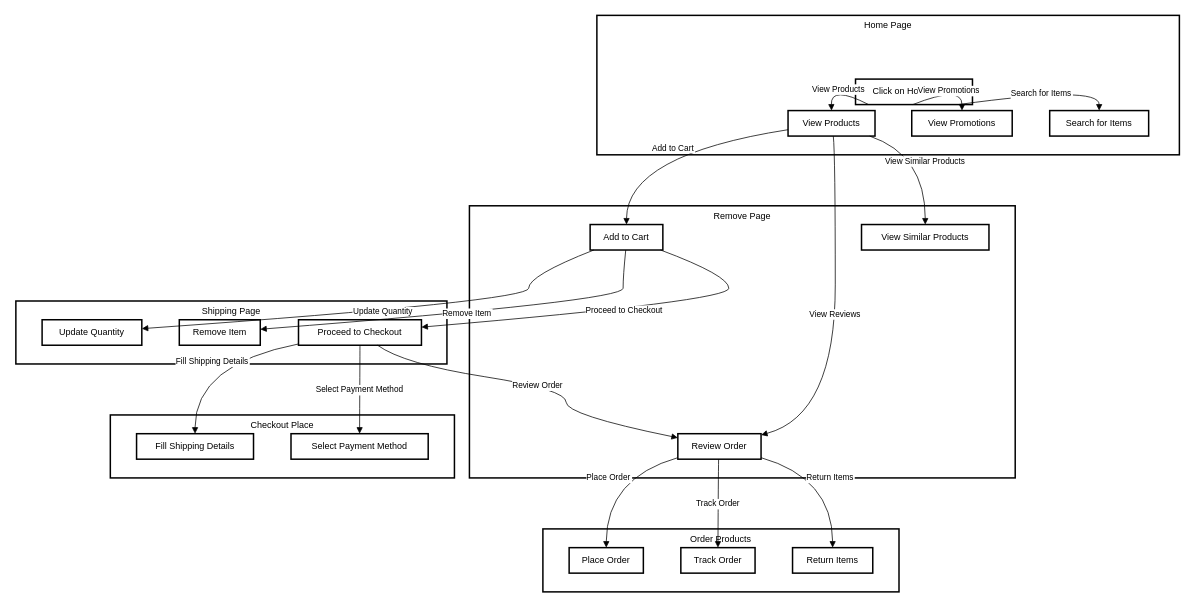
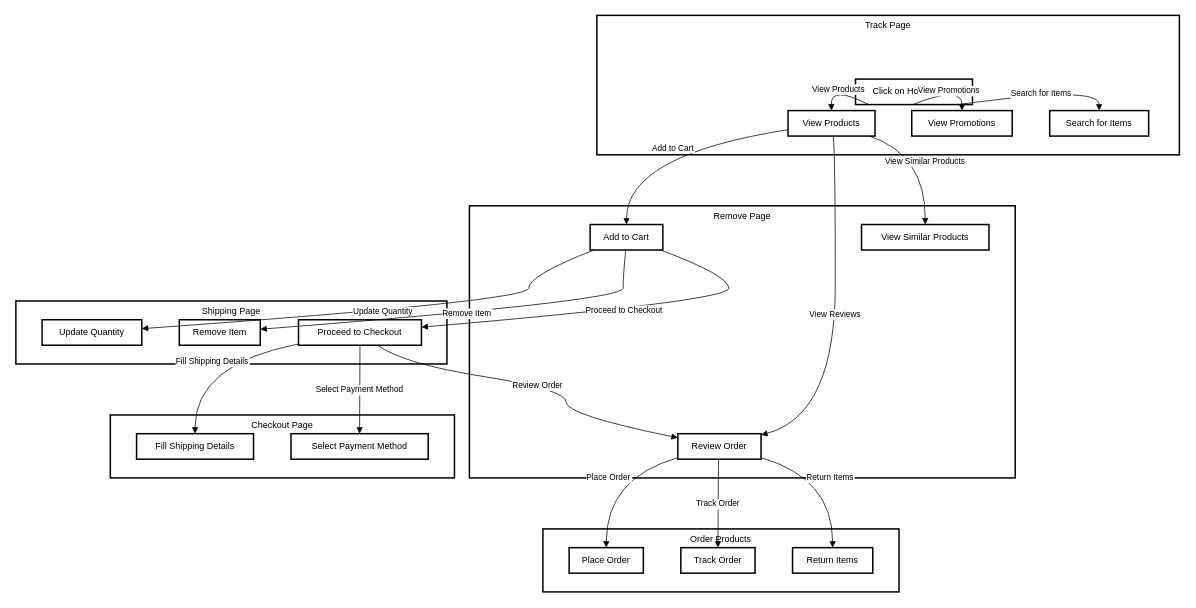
  <mxCell id="0" />
  <mxCell id="1" parent="0" />
  <mxCell id="2" value="Order Products" style="whiteSpace=wrap;strokeWidth=2;verticalAlign=top;" vertex="1" parent="1"><mxGeometry x="723" y="705" width="475" height="84" as="geometry" /></mxCell>
  <mxCell id="3" value="Place Order" style="whiteSpace=wrap;strokeWidth=2;" vertex="1" parent="1"><mxGeometry x="758" y="730" width="99" height="34" as="geometry" /></mxCell>
  <mxCell id="4" value="Track Order" style="whiteSpace=wrap;strokeWidth=2;" vertex="1" parent="1"><mxGeometry x="907" y="730" width="99" height="34" as="geometry" /></mxCell>
  <mxCell id="5" value="Return Items" style="whiteSpace=wrap;strokeWidth=2;" vertex="1" parent="1"><mxGeometry x="1056" y="730" width="107" height="34" as="geometry" /></mxCell>
- <mxCell id="6" value="Checkout Place" style="whiteSpace=wrap;strokeWidth=2;verticalAlign=top;" vertex="1" parent="1"><mxGeometry x="146" y="553" width="459" height="84" as="geometry" /></mxCell>
+ <mxCell id="6" value="Checkout Page" style="whiteSpace=wrap;strokeWidth=2;verticalAlign=top;" vertex="1" parent="1"><mxGeometry x="146" y="553" width="459" height="84" as="geometry" /></mxCell>
  <mxCell id="7" value="Fill Shipping Details" style="whiteSpace=wrap;strokeWidth=2;" vertex="1" parent="1"><mxGeometry x="181" y="578" width="156" height="34" as="geometry" /></mxCell>
  <mxCell id="8" value="Select Payment Method" style="whiteSpace=wrap;strokeWidth=2;" vertex="1" parent="1"><mxGeometry x="387" y="578" width="183" height="34" as="geometry" /></mxCell>
  <mxCell id="9" value="Shipping Page" style="whiteSpace=wrap;strokeWidth=2;verticalAlign=top;" vertex="1" parent="1"><mxGeometry y="401" width="575" height="84" as="geometry" x="20" /></mxCell>
  <mxCell id="10" value="Update Quantity" style="whiteSpace=wrap;strokeWidth=2;" vertex="1" parent="1"><mxGeometry x="55" y="426" width="133" height="34" as="geometry" /></mxCell>
  <mxCell id="11" value="Remove Item" style="whiteSpace=wrap;strokeWidth=2;" vertex="1" parent="1"><mxGeometry x="238" y="426" width="108" height="34" as="geometry" /></mxCell>
  <mxCell id="12" value="Proceed to Checkout" style="whiteSpace=wrap;strokeWidth=2;" vertex="1" parent="1"><mxGeometry x="397" y="426" width="164" height="34" as="geometry" /></mxCell>
  <mxCell id="13" value="Remove Page" style="whiteSpace=wrap;strokeWidth=2;verticalAlign=top;" vertex="1" parent="1"><mxGeometry x="625" y="274" width="728" height="363" as="geometry" /></mxCell>
  <mxCell id="14" value="Add to Cart" style="whiteSpace=wrap;strokeWidth=2;" vertex="1" parent="1"><mxGeometry x="786" y="299" width="97" height="34" as="geometry" /></mxCell>
  <mxCell id="15" value="Review Order" style="whiteSpace=wrap;strokeWidth=2;" vertex="1" parent="1"><mxGeometry x="903" y="578" width="111" height="34" as="geometry" /></mxCell>
  <mxCell id="16" value="View Similar Products" style="whiteSpace=wrap;strokeWidth=2;" vertex="1" parent="1"><mxGeometry x="1148" y="299" width="170" height="34" as="geometry" /></mxCell>
- <mxCell id="17" value="Home Page" style="whiteSpace=wrap;strokeWidth=2;verticalAlign=top;" vertex="1" parent="1"><mxGeometry x="795" width="777" height="186" as="geometry" y="20" /></mxCell>
+ <mxCell id="17" value="Track Page" style="whiteSpace=wrap;strokeWidth=2;verticalAlign=top;" vertex="1" parent="1"><mxGeometry x="795" width="777" height="186" as="geometry" y="20" /></mxCell>
  <mxCell id="18" value="Click on Home Page" style="whiteSpace=wrap;strokeWidth=2;" vertex="1" parent="1"><mxGeometry x="1140" y="105" width="156" height="34" as="geometry" /></mxCell>
  <mxCell id="19" value="View Products" style="whiteSpace=wrap;strokeWidth=2;" vertex="1" parent="1"><mxGeometry x="1050" y="147" width="116" height="34" as="geometry" /></mxCell>
  <mxCell id="20" value="View Promotions" style="whiteSpace=wrap;strokeWidth=2;" vertex="1" parent="1"><mxGeometry x="1215" y="147" width="134" height="34" as="geometry" /></mxCell>
  <mxCell id="21" value="Search for Items" style="whiteSpace=wrap;strokeWidth=2;" vertex="1" parent="1"><mxGeometry x="1399" y="147" width="132" height="34" as="geometry" /></mxCell>
  <mxCell id="22" value="View Products" style="curved=1;startArrow=none;endArrow=block;exitX=0.12;exitY=0.99;entryX=0.5;entryY=0;" edge="1" parent="1" source="18" target="19"><mxGeometry relative="1" as="geometry"><Array as="points"><mxPoint x="1107" y="113" /></Array></mxGeometry></mxCell>
  <mxCell id="23" value="View Promotions" style="curved=1;startArrow=none;endArrow=block;exitX=0.49;exitY=0.99;entryX=0.5;entryY=0;" edge="1" parent="1" source="18" target="20"><mxGeometry relative="1" as="geometry"><Array as="points"><mxPoint x="1282" y="113" /></Array></mxGeometry></mxCell>
  <mxCell id="24" value="Search for Items" style="curved=1;startArrow=none;endArrow=block;exitX=0.87;exitY=0.99;entryX=0.5;entryY=0;" edge="1" parent="1" source="18" target="21"><mxGeometry relative="1" as="geometry"><Array as="points"><mxPoint x="1465" y="113" /></Array></mxGeometry></mxCell>
  <mxCell id="25" value="Add to Cart" style="curved=1;startArrow=none;endArrow=block;exitX=0;exitY=0.75;entryX=0.5;entryY=0;" edge="1" parent="1" source="19" target="14"><mxGeometry relative="1" as="geometry"><Array as="points"><mxPoint x="835" y="206" /></Array></mxGeometry></mxCell>
  <mxCell id="26" value="View Reviews" style="curved=1;startArrow=none;endArrow=block;exitX=0.52;exitY=0.99;entryX=1;entryY=0.05;" edge="1" parent="1" source="19" target="15"><mxGeometry relative="1" as="geometry"><Array as="points"><mxPoint x="1113" y="206" /><mxPoint x="1113" y="553" /></Array></mxGeometry></mxCell>
  <mxCell id="27" value="View Similar Products" style="curved=1;startArrow=none;endArrow=block;exitX=0.93;exitY=0.99;entryX=0.5;entryY=0;" edge="1" parent="1" source="19" target="16"><mxGeometry relative="1" as="geometry"><Array as="points"><mxPoint x="1233" y="206" /></Array></mxGeometry></mxCell>
  <mxCell id="28" value="Update Quantity" style="curved=1;startArrow=none;endArrow=block;exitX=0.06;exitY=0.99;entryX=1;entryY=0.35;" edge="1" parent="1" source="14" target="10"><mxGeometry relative="1" as="geometry"><Array as="points"><mxPoint x="704" y="367" /><mxPoint x="704" y="401" /></Array></mxGeometry></mxCell>
  <mxCell id="29" value="Remove Item" style="curved=1;startArrow=none;endArrow=block;exitX=0.49;exitY=0.99;entryX=1.01;entryY=0.37;" edge="1" parent="1" source="14" target="11"><mxGeometry relative="1" as="geometry"><Array as="points"><mxPoint x="830" y="367" /><mxPoint x="830" y="401" /></Array></mxGeometry></mxCell>
  <mxCell id="30" value="Proceed to Checkout" style="curved=1;startArrow=none;endArrow=block;exitX=0.96;exitY=0.99;entryX=1;entryY=0.29;" edge="1" parent="1" source="14" target="12"><mxGeometry relative="1" as="geometry"><Array as="points"><mxPoint x="971" y="367" /><mxPoint x="971" y="401" /></Array></mxGeometry></mxCell>
  <mxCell id="31" value="Fill Shipping Details" style="curved=1;startArrow=none;endArrow=block;exitX=0;exitY=0.95;entryX=0.5;entryY=0;" edge="1" parent="1" source="12" target="7"><mxGeometry relative="1" as="geometry"><Array as="points"><mxPoint x="259" y="485" /></Array></mxGeometry></mxCell>
  <mxCell id="32" value="Select Payment Method" style="curved=1;startArrow=none;endArrow=block;exitX=0.5;exitY=0.99;entryX=0.5;entryY=0;" edge="1" parent="1" source="12" target="8"><mxGeometry relative="1" as="geometry"><Array as="points" /></mxGeometry></mxCell>
  <mxCell id="33" value="Review Order" style="curved=1;startArrow=none;endArrow=block;exitX=0.64;exitY=0.99;entryX=0;entryY=0.16;" edge="1" parent="1" source="12" target="15"><mxGeometry relative="1" as="geometry"><Array as="points"><mxPoint x="537" y="485" /><mxPoint x="754" y="519" /><mxPoint x="754" y="553" /></Array></mxGeometry></mxCell>
  <mxCell id="34" value="Place Order" style="curved=1;startArrow=none;endArrow=block;exitX=0;exitY=0.94;entryX=0.5;entryY=0;" edge="1" parent="1" source="15" target="3"><mxGeometry relative="1" as="geometry"><Array as="points"><mxPoint x="808" y="637" /></Array></mxGeometry></mxCell>
  <mxCell id="35" value="Track Order" style="curved=1;startArrow=none;endArrow=block;exitX=0.49;exitY=0.99;entryX=0.5;entryY=0;" edge="1" parent="1" source="15" target="4"><mxGeometry relative="1" as="geometry"><Array as="points"><mxPoint x="957" y="637" /></Array></mxGeometry></mxCell>
  <mxCell id="36" value="Return Items" style="curved=1;startArrow=none;endArrow=block;exitX=1;exitY=0.94;entryX=0.5;entryY=0;" edge="1" parent="1" source="15" target="5"><mxGeometry relative="1" as="geometry"><Array as="points"><mxPoint x="1109" y="637" /></Array></mxGeometry></mxCell>
